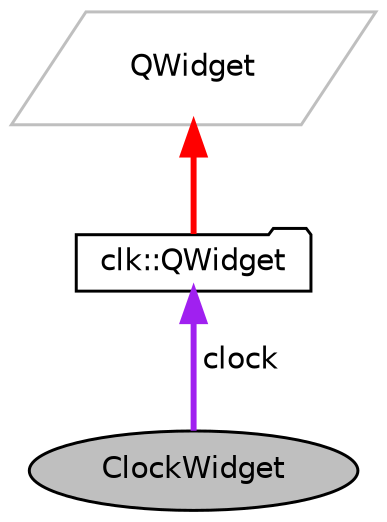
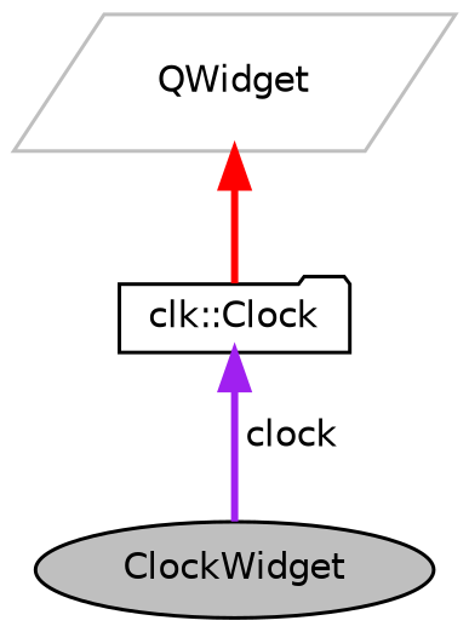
  digraph {
    node [color=black fillcolor=white fontname=Helvetica fontsize=10 style=filled]
    edge [dir=back fontname=Helvetica fontsize=10 labelfontname=Helvetica labelfontsize=10 style=bold]
    n1 [fillcolor=grey75 fontcolor=black height=0.2 label=ClockWidget shape=ellipse width=0.4]
    n2 [color=grey75 height=0.2 label=QWidget shape=parallelogram width=0.4]
-   n3 [height=0.2 label="clk::QWidget" shape=folder width=0.4]
+   n3 [height=0.2 label="clk::Clock" shape=folder width=0.4]
    n2 -> n3 [color=red]
    n3 -> n1 [color=purple label=" clock"]
  }
